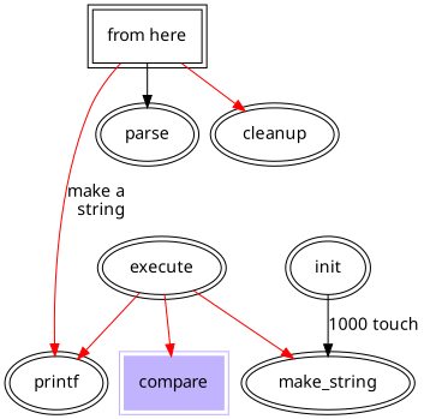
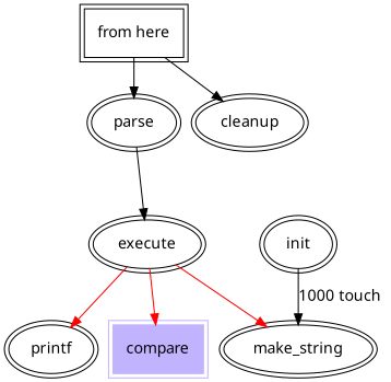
  digraph {
    node [fontname=Fangname peripheries=2]
    edge [fontname=FangSong color=red]
    n1 [label="from here" shape=box]
    parse
    cleanup
    printf
    execute
    init
    make_string
    compare [color=".7 .3 1.0" shape=box style=filled]
    n1 -> parse [weight=8 color=""]
-   n1 -> cleanup
-   n1 -> printf [label="make a \n string"]
+   n1 -> cleanup [color=""]
+   parse -> execute [color=""]
    execute -> printf
    execute -> make_string
    execute -> compare
    init -> make_string [color=black label="1000 touch"]
  }
